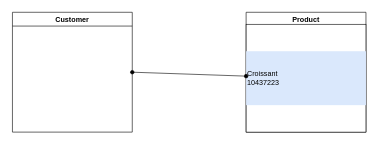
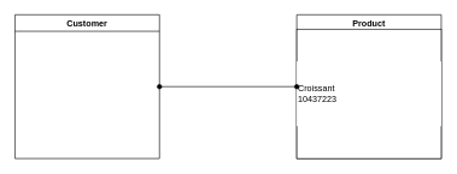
  <mxCell id="0" />
  <mxCell id="1" parent="0" />
  <mxCell id="2" value="Customer" style="swimlane;whiteSpace=wrap;html=1;" vertex="1" parent="1"><mxGeometry x="20" y="20" width="200" height="200" as="geometry" /></mxCell>
  <mxCell id="3" value="Product" style="swimlane;whiteSpace=wrap;html=1;" vertex="1" parent="1"><mxGeometry x="410" y="20" width="200" height="200" as="geometry" /></mxCell>
  <mxCell id="4" value="" style="rounded=0;whiteSpace=wrap;html=1;" vertex="1" parent="3"><mxGeometry y="20" width="200" height="180" as="geometry" /></mxCell>
- <mxCell id="5" value="Croissant&lt;div&gt;10437223&lt;/div&gt;" style="rounded=0;whiteSpace=wrap;html=1;align=left;strokeColor=none;fillColor=#dae8fc;" vertex="1" parent="3"><mxGeometry y="65" width="200" height="90" as="geometry" /></mxCell>
- <mxCell id="6" value="" style="endArrow=oval;startArrow=oval;html=1;exitX=1;exitY=0.5;exitDx=0;exitDy=0;startFill=1;endFill=1;" edge="1" parent="1" source="2" target="5"><mxGeometry width="50" height="50" relative="1" as="geometry"><mxPoint x="300" y="130" as="sourcePoint" /><mxPoint x="350" y="80" as="targetPoint" /></mxGeometry></mxCell>
+ <mxCell id="5" value="Croissant&lt;div&gt;10437223&lt;/div&gt;" style="rounded=0;whiteSpace=wrap;html=1;align=left;strokeColor=none;" vertex="1" parent="3"><mxGeometry y="65" width="200" height="90" as="geometry" /></mxCell>
+ <mxCell id="6" value="" style="endArrow=oval;startArrow=oval;html=1;exitX=1;exitY=0.5;exitDx=0;exitDy=0;entryX=0;entryY=0.5;entryDx=0;entryDy=0;startFill=1;endFill=1;" edge="1" parent="1" source="2" target="3"><mxGeometry width="50" height="50" relative="1" as="geometry"><mxPoint x="300" y="130" as="sourcePoint" /><mxPoint x="350" y="80" as="targetPoint" /></mxGeometry></mxCell>
